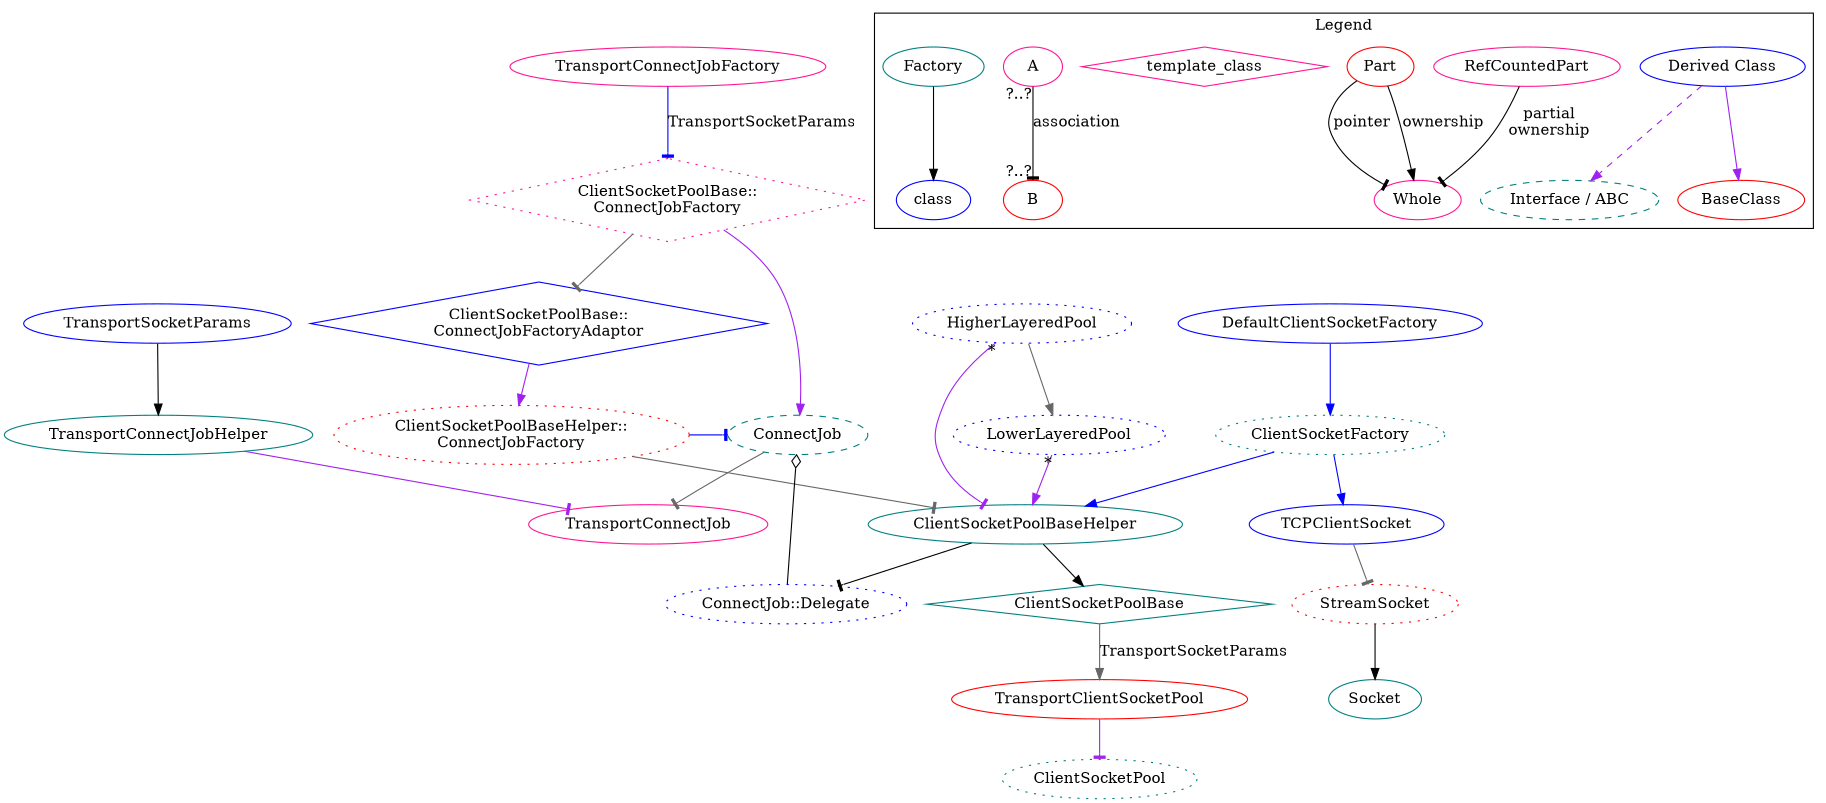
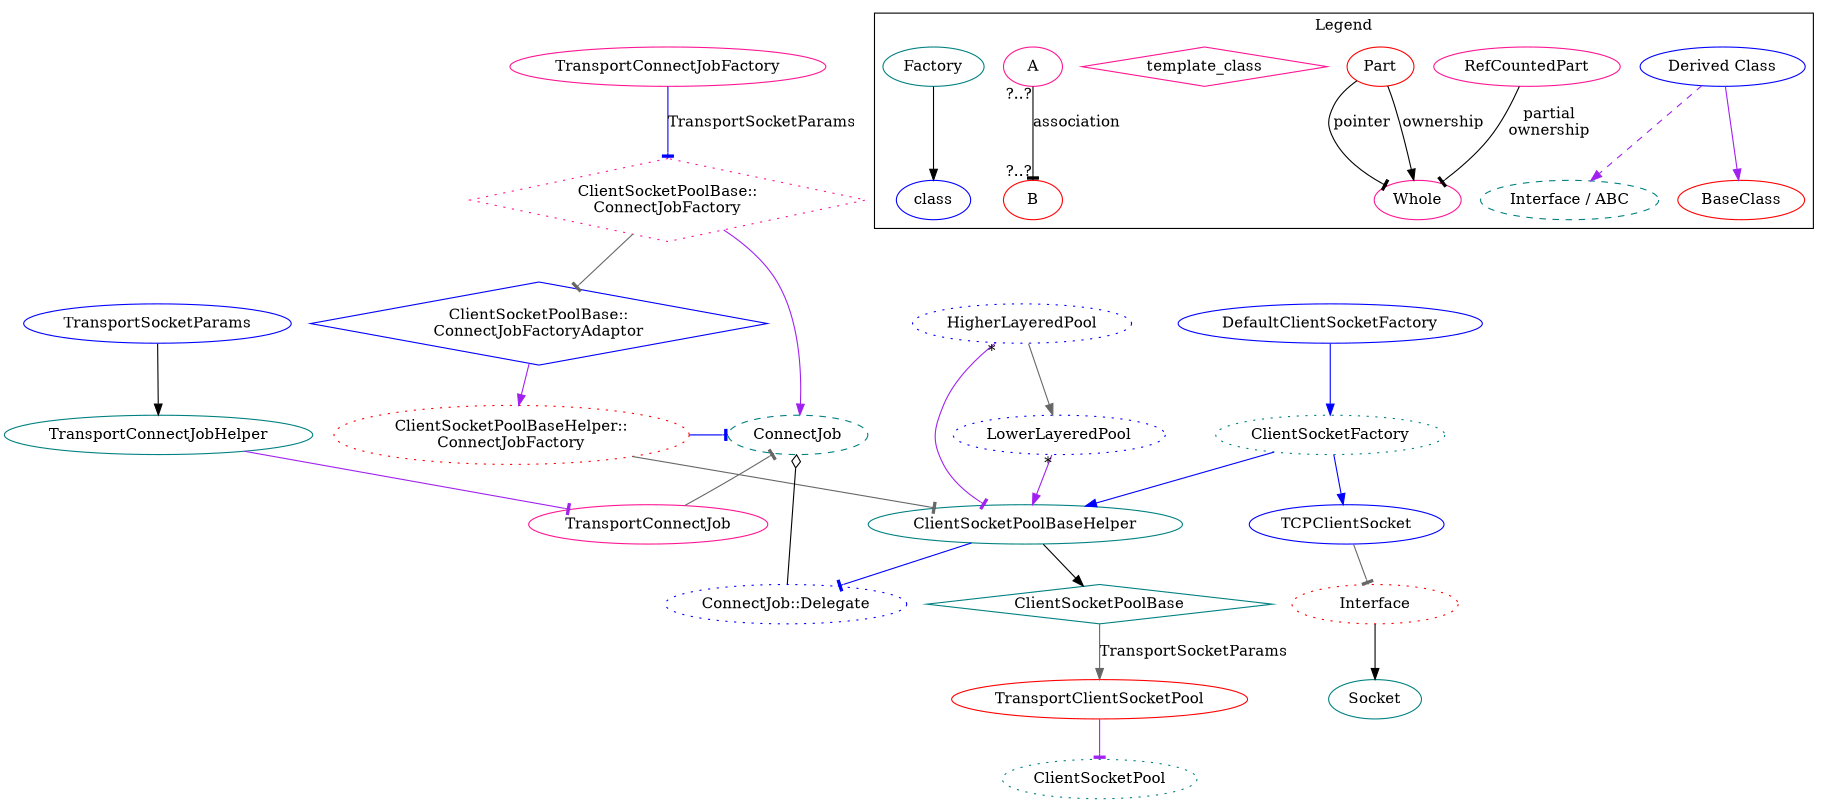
  digraph {
    node [color=teal]
    edge [arrowhead=normal color=black]
    n1 [color=red label="ClientSocketPoolBaseHelper::\nConnectJobFactory" style=dotted]
    ConnectJob [style=dashed]
    n3 [color=blue label="Derived Class"]
    BaseClass [color=red]
    n5 [label="Interface / ABC" style=dashed]
    Part [color=red]
    Whole [color=deeppink]
    A [color=deeppink]
    B [color=red]
    template_class [color=deeppink shape=diamond]
    RefCountedPart [color=deeppink]
    Factory
    n13 [color=blue label=class]
    ClientSocketPoolBaseHelper
    n15 [color=blue label="ConnectJob::Delegate" style=dotted]
    ClientSocketPoolBase [shape=diamond]
    TransportClientSocketPool [color=red]
    ClientSocketPool [style=dotted]
    n19 [color=deeppink label="ClientSocketPoolBase::\nConnectJobFactory" shape=diamond style=dotted]
    n20 [color=blue label="ClientSocketPoolBase::\nConnectJobFactoryAdaptor" shape=diamond]
    HigherLayeredPool [color=blue style=dotted]
    LowerLayeredPool [color=blue style=dotted]
    ClientSocketFactory [style=dotted]
    TCPClientSocket [color=blue]
-   StreamSocket [color=red style=dotted]
+   StreamSocket [color=red style=dotted label=Interface]
    DefaultClientSocketFactory [color=blue]
    Socket
    TransportSocketParams [color=blue]
    TransportConnectJobHelper
    TransportConnectJob [color=deeppink]
    TransportConnectJobFactory [color=deeppink]
    subgraph sub_1 {
      rank=same
      n1
      ConnectJob
    }
    subgraph cluster_2 {
      label=Legend
      n3
      BaseClass
      n5
      Part
      Whole
      A
      B
      template_class
      RefCountedPart
      Factory
      n13
    }
    n1 -> ConnectJob [arrowhead=tee color=blue]
    n1 -> ClientSocketPoolBaseHelper [arrowhead=tee color=gray40]
    ConnectJob -> n15 [arrowhead=none arrowtail=odiamond dir=back]
    n3 -> BaseClass [color=purple]
    n3 -> n5 [color=purple style=dashed]
    Part -> Whole [label=ownership]
    Part -> Whole [arrowhead=tee label=pointer]
    A -> B [arrowhead=tee headlabel="?..?" label=association taillabel="?..?"]
    RefCountedPart -> Whole [arrowhead=tee label="partial\nownership"]
    Factory -> n13
-   ClientSocketPoolBaseHelper -> n15 [arrowhead=tee]
+   ClientSocketPoolBaseHelper -> n15 [arrowhead=tee color=blue]
    ClientSocketPoolBaseHelper -> ClientSocketPoolBase
    ClientSocketPoolBase -> TransportClientSocketPool [color=gray40 label=TransportSocketParams]
    TransportClientSocketPool -> ClientSocketPool [arrowhead=tee color=purple]
    n19 -> ConnectJob [color=purple]
    n19 -> n20 [arrowhead=tee color=gray40]
    n20 -> n1 [arrowtail=none color=purple]
    HigherLayeredPool -> ClientSocketPoolBaseHelper [arrowhead=tee color=purple taillabel="*"]
    HigherLayeredPool -> LowerLayeredPool [color=gray40]
    LowerLayeredPool -> ClientSocketPoolBaseHelper [color=purple taillabel="*"]
    ClientSocketFactory -> ClientSocketPoolBaseHelper [color=blue]
    ClientSocketFactory -> TCPClientSocket [color=blue]
    TCPClientSocket -> StreamSocket [arrowhead=tee color=gray40]
    StreamSocket -> Socket
    DefaultClientSocketFactory -> ClientSocketFactory [color=blue]
    TransportSocketParams -> TransportConnectJobHelper
    TransportConnectJobHelper -> TransportConnectJob [arrowhead=tee color=purple]
-   ConnectJob -> TransportConnectJob [arrowhead=tee color=gray40]
+   TransportConnectJob -> ConnectJob [arrowhead=tee color=gray40]
    TransportConnectJobFactory -> n19 [arrowhead=tee color=blue label=TransportSocketParams]
  }
